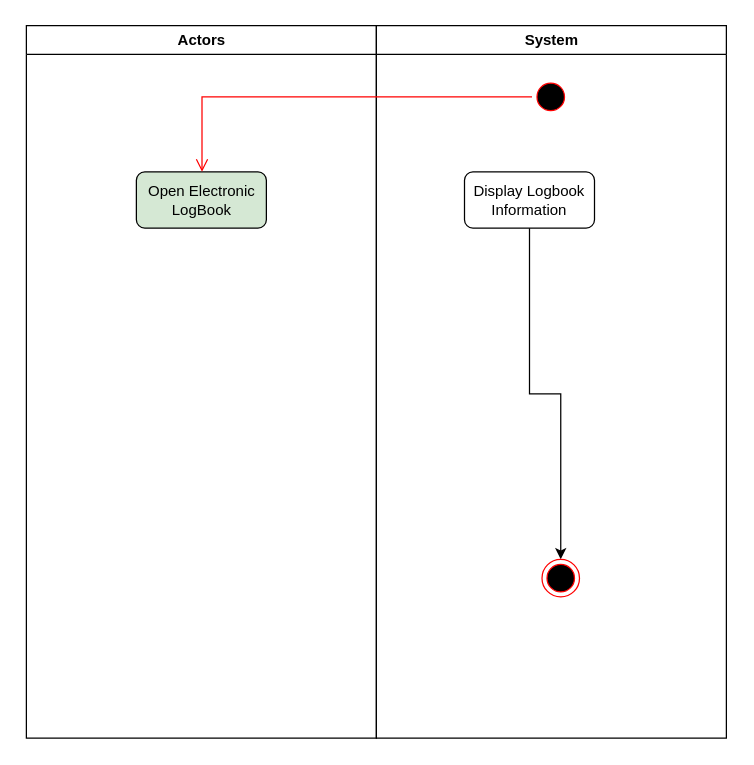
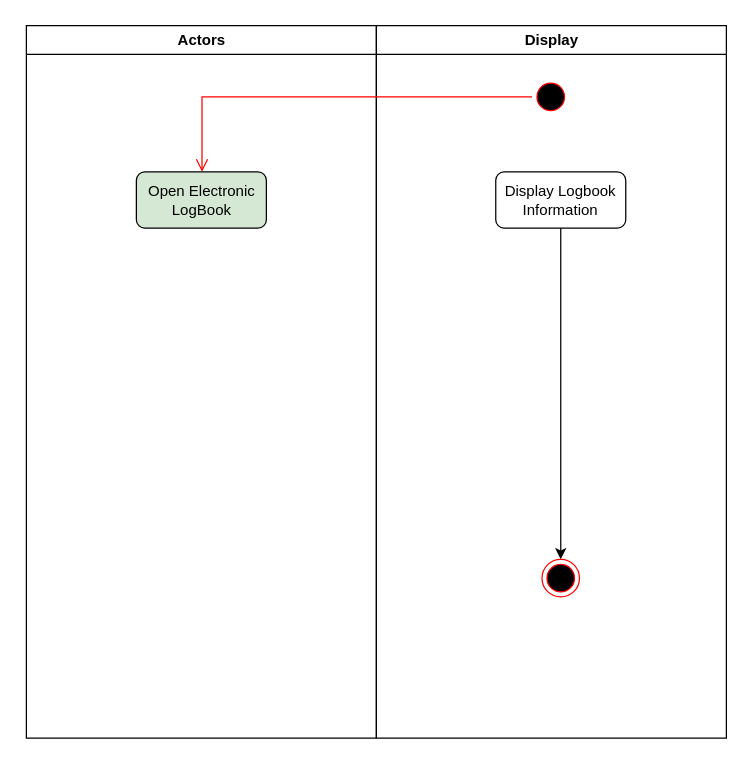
  <mxCell id="0" />
  <mxCell id="1" parent="0" />
  <mxCell id="2" value="Actors" style="swimlane;whiteSpace=wrap" parent="1" vertex="1"><mxGeometry x="20.5" y="20" width="280" height="570" as="geometry" /></mxCell>
  <mxCell id="3" value="Open Electronic LogBook" style="rounded=1;whiteSpace=wrap;html=1;fillColor=#d5e8d4;" vertex="1" parent="2"><mxGeometry x="88" y="117" width="104" height="45" as="geometry" /></mxCell>
- <mxCell id="4" value="System" style="swimlane;whiteSpace=wrap" parent="1" vertex="1"><mxGeometry x="300.5" y="20" width="280" height="570" as="geometry" /></mxCell>
- <mxCell id="5" value="Display Logbook Information" style="rounded=1;whiteSpace=wrap;html=1;" vertex="1" parent="4"><mxGeometry x="70.5" y="117" width="104" height="45" as="geometry" /></mxCell>
+ <mxCell id="4" value="Display" style="swimlane;whiteSpace=wrap" parent="1" vertex="1"><mxGeometry x="300.5" y="20" width="280" height="570" as="geometry" /></mxCell>
+ <mxCell id="5" value="Display Logbook Information" style="rounded=1;whiteSpace=wrap;html=1;" vertex="1" parent="4"><mxGeometry x="95.5" y="117" width="104" height="45" as="geometry" /></mxCell>
  <mxCell id="6" value="" style="ellipse;shape=startState;fillColor=#000000;strokeColor=#ff0000;" parent="4" vertex="1"><mxGeometry x="124.5" y="42" width="30" height="30" as="geometry" /></mxCell>
  <mxCell id="7" style="edgeStyle=orthogonalEdgeStyle;rounded=0;orthogonalLoop=1;jettySize=auto;html=1;exitX=0.5;exitY=1;exitDx=0;exitDy=0;" edge="1" parent="1" source="5" target="8"><mxGeometry relative="1" as="geometry"><mxPoint x="448" y="462" as="targetPoint" /></mxGeometry></mxCell>
  <mxCell id="8" value="" style="ellipse;html=1;shape=endState;fillColor=#000000;strokeColor=#ff0000;" vertex="1" parent="1"><mxGeometry x="433" y="447" width="30" height="30" as="geometry" /></mxCell>
  <mxCell id="9" value="" style="edgeStyle=elbowEdgeStyle;elbow=horizontal;verticalAlign=bottom;endArrow=open;endSize=8;strokeColor=#FF0000;endFill=1;rounded=0;exitX=0;exitY=0.5;exitDx=0;exitDy=0;entryX=0.5;entryY=0;entryDx=0;entryDy=0;" parent="1" source="6" target="3" edge="1"><mxGeometry x="547" y="143" as="geometry"><mxPoint x="440" y="132" as="targetPoint" /><mxPoint x="438" y="70" as="sourcePoint" /><Array as="points"><mxPoint x="161" y="112" /><mxPoint x="236" y="77" /><mxPoint x="286" y="77" /><mxPoint x="326" y="77" /><mxPoint x="386" y="102" /><mxPoint x="161" y="112" /><mxPoint x="256" y="122" /></Array></mxGeometry></mxCell>
